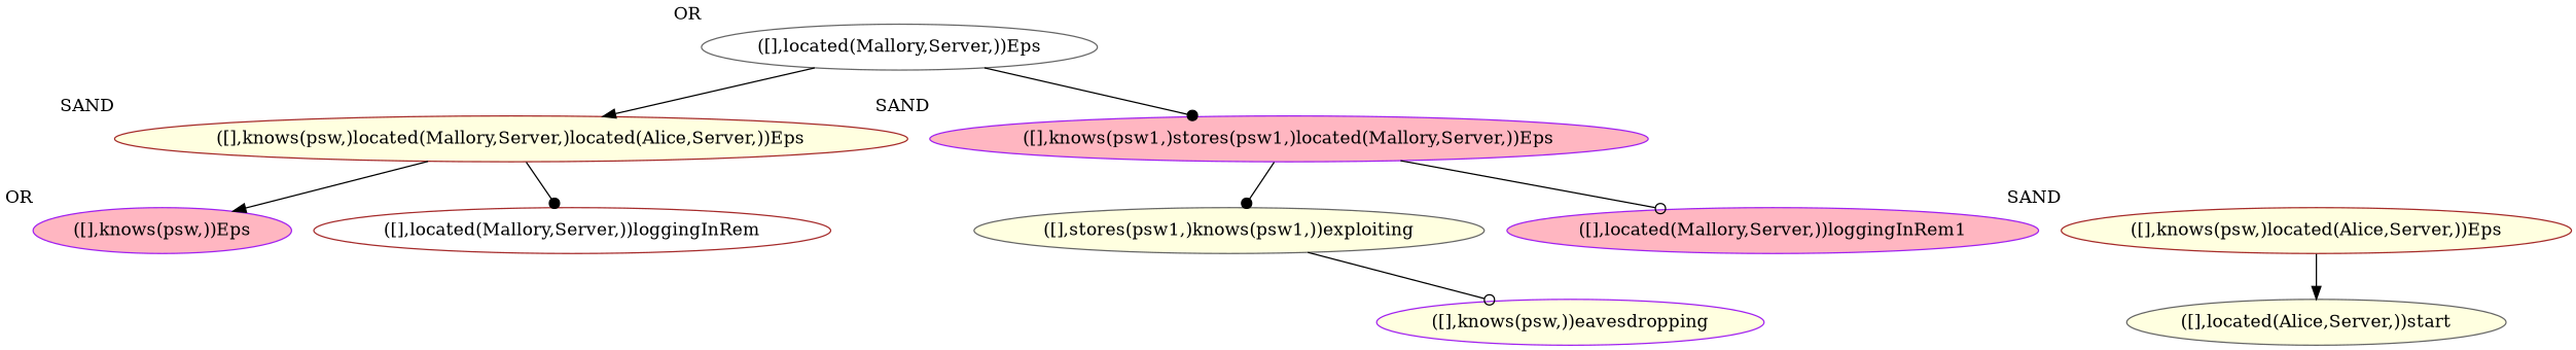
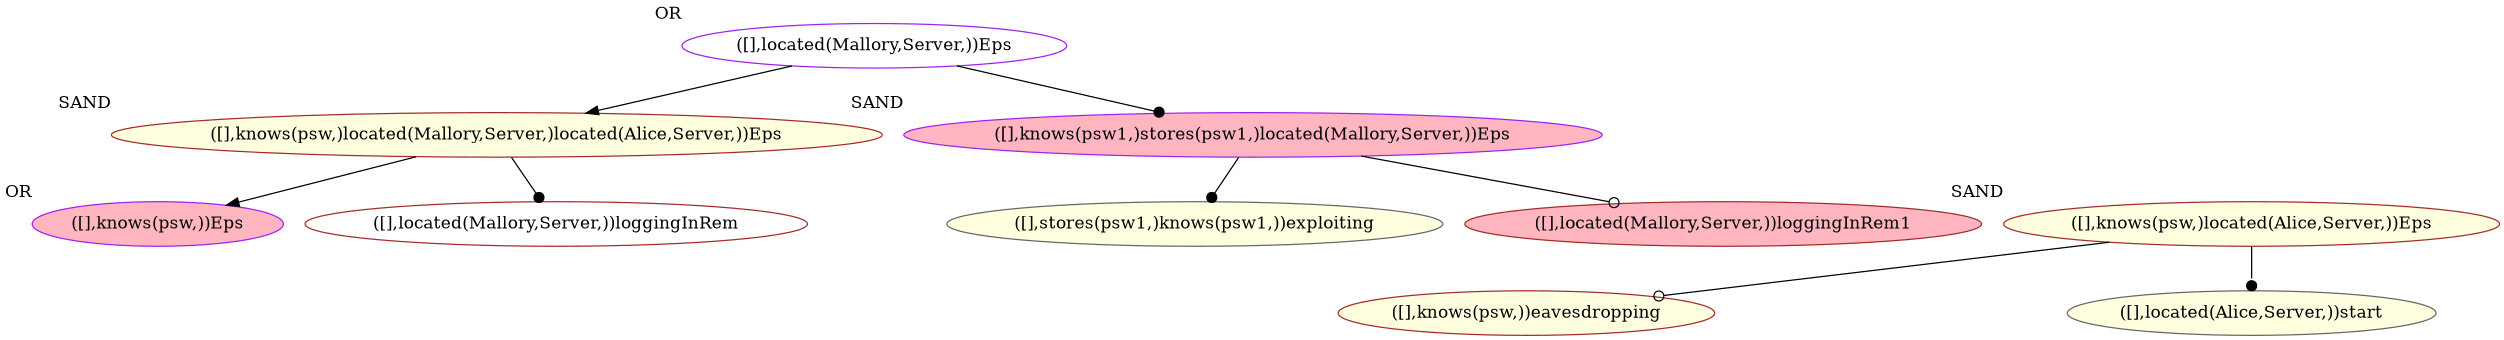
  digraph {
    node [color=brown fillcolor=lightyellow style=filled]
    edge [arrowhead=normal]
-   n1 [color=gray40 fillcolor=white label="([],located(Mallory,Server,))Eps" xlabel=OR]
+   n1 [color=purple fillcolor=white label="([],located(Mallory,Server,))Eps" xlabel=OR]
    n2 [label="([],knows(psw,)located(Mallory,Server,)located(Alice,Server,))Eps" xlabel=SAND]
    n3 [color=purple fillcolor=lightpink label="([],knows(psw1,)stores(psw1,)located(Mallory,Server,))Eps" xlabel=SAND]
    n4 [color=purple fillcolor=lightpink label="([],knows(psw,))Eps" xlabel=OR]
    n5 [fillcolor=white label="([],located(Mallory,Server,))loggingInRem"]
    n6 [color=gray40 label="([],stores(psw1,)knows(psw1,))exploiting"]
-   n7 [color=purple fillcolor=lightpink label="([],located(Mallory,Server,))loggingInRem1"]
+   n7 [fillcolor=lightpink label="([],located(Mallory,Server,))loggingInRem1"]
    n8 [label="([],knows(psw,)located(Alice,Server,))Eps" xlabel=SAND]
    n9 [color=gray40 label="([],located(Alice,Server,))start"]
-   n10 [color=purple label="([],knows(psw,))eavesdropping"]
+   n10 [label="([],knows(psw,))eavesdropping"]
    n1 -> n2
    n1 -> n3 [arrowhead=dot]
    n2 -> n4
    n2 -> n5 [arrowhead=dot]
    n3 -> n6 [arrowhead=dot]
    n3 -> n7 [arrowhead=odot]
-   n8 -> n9
-   n6 -> n10 [arrowhead=odot]
+   n8 -> n9 [arrowhead=dot]
+   n8 -> n10 [arrowhead=odot]
  }
